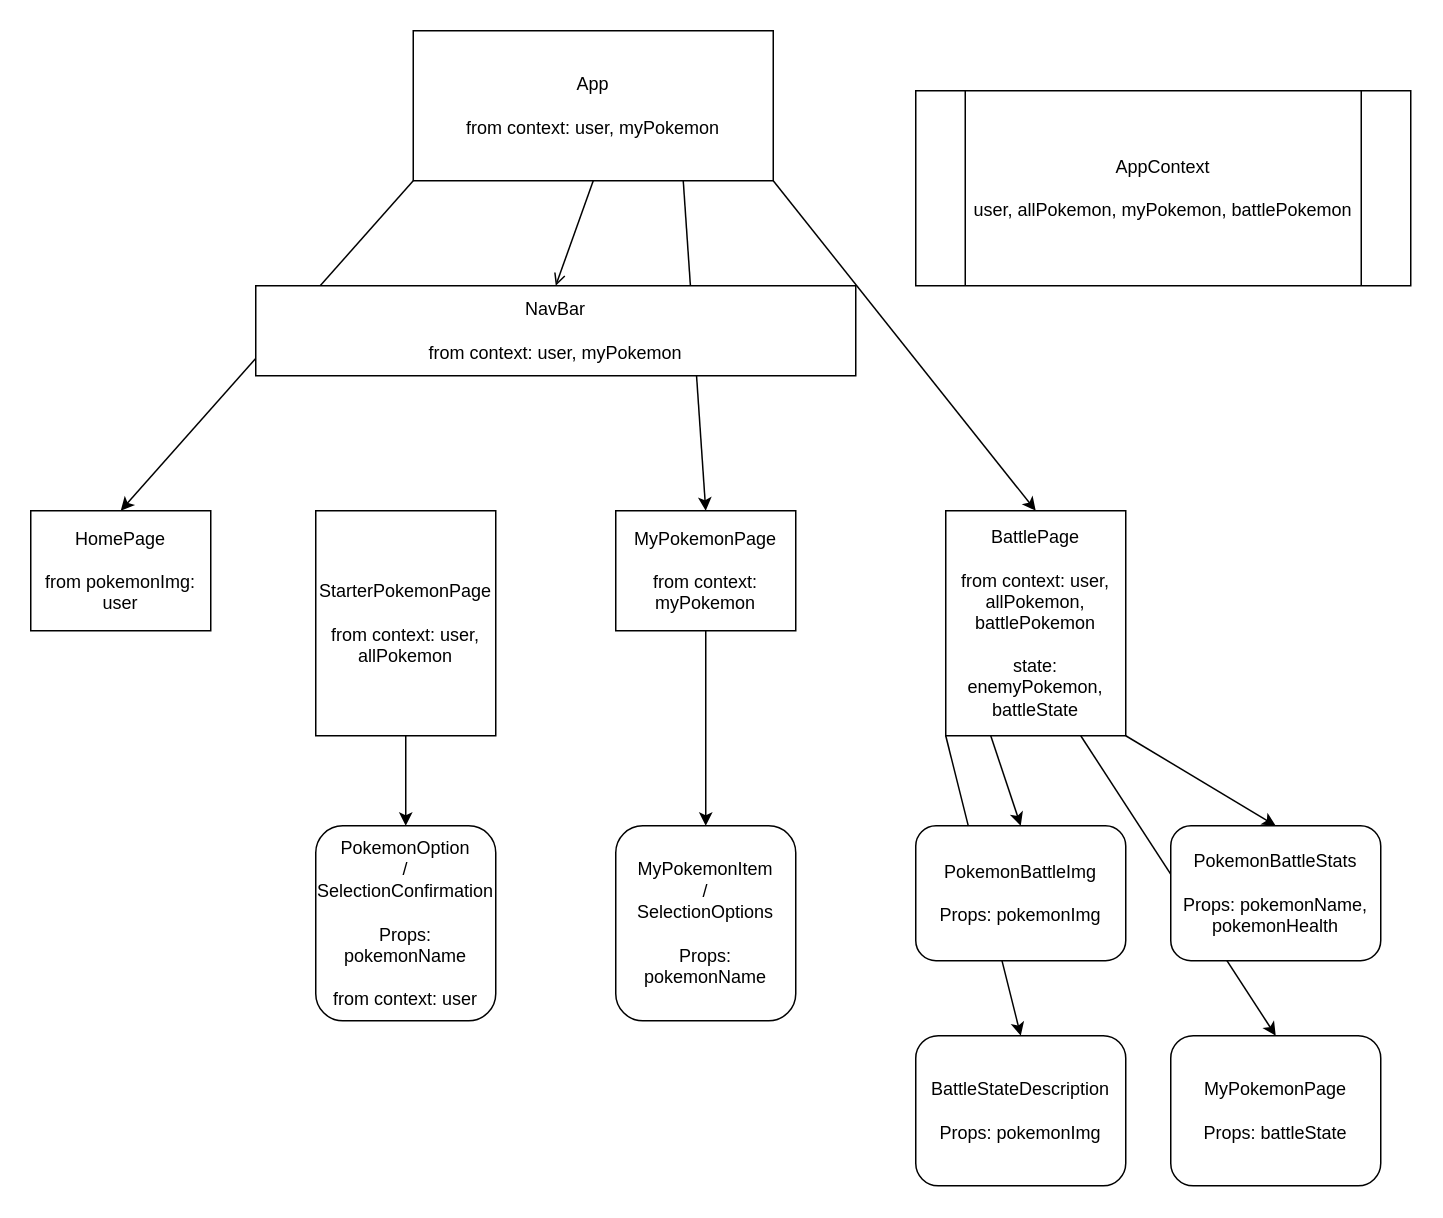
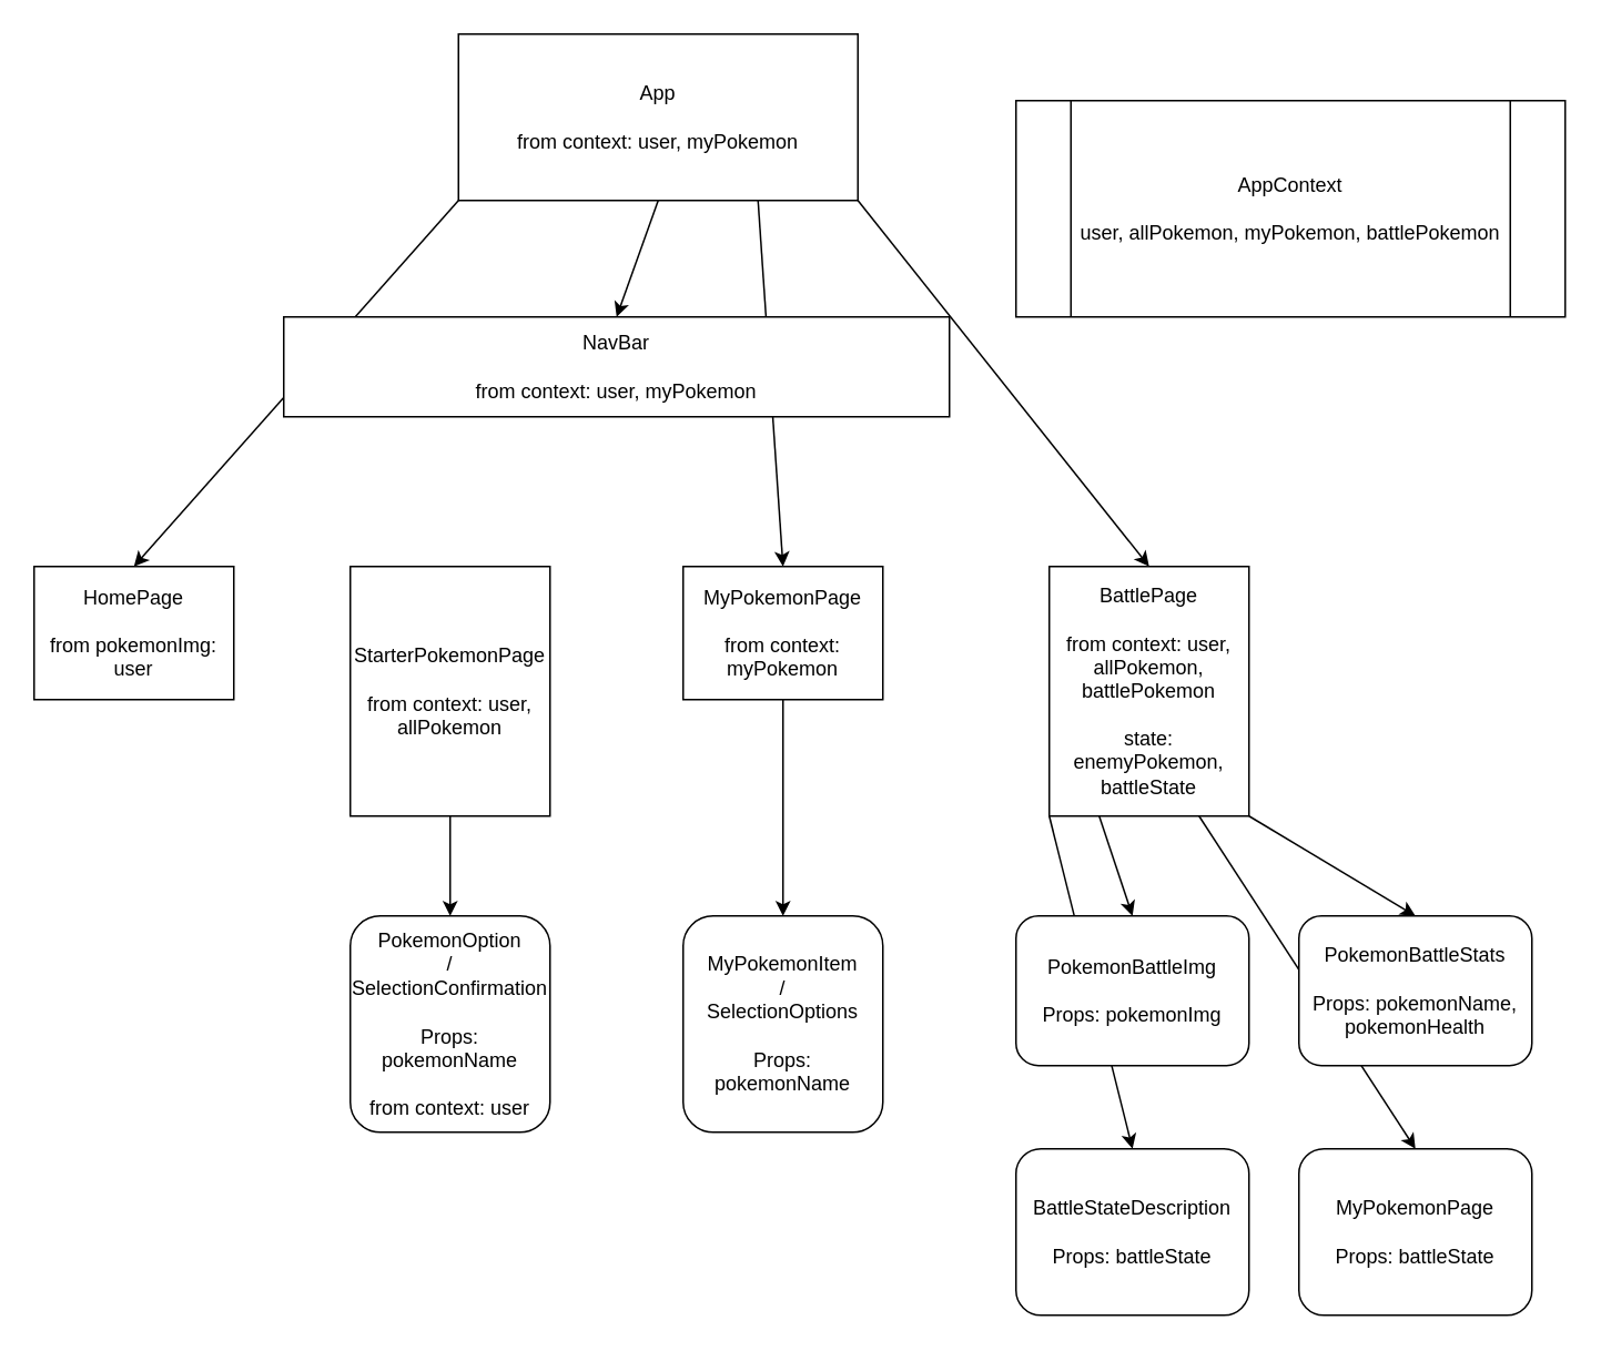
  <mxCell id="0" />
  <mxCell id="1" parent="0" />
  <mxCell id="2" style="edgeStyle=none;html=1;exitX=1;exitY=1;exitDx=0;exitDy=0;entryX=0.5;entryY=0;entryDx=0;entryDy=0;" edge="1" parent="1" source="6" target="18"><mxGeometry relative="1" as="geometry" /></mxCell>
  <mxCell id="3" style="edgeStyle=none;html=1;exitX=0.75;exitY=1;exitDx=0;exitDy=0;entryX=0.5;entryY=0;entryDx=0;entryDy=0;" edge="1" parent="1" source="6" target="13"><mxGeometry relative="1" as="geometry" /></mxCell>
- <mxCell id="4" style="edgeStyle=none;html=1;exitX=0.5;exitY=1;exitDx=0;exitDy=0;entryX=0.5;entryY=0;entryDx=0;entryDy=0;endArrow=open;" edge="1" parent="1" source="6" target="9"><mxGeometry relative="1" as="geometry" /></mxCell>
+ <mxCell id="4" style="edgeStyle=none;html=1;exitX=0.5;exitY=1;exitDx=0;exitDy=0;entryX=0.5;entryY=0;entryDx=0;entryDy=0;" edge="1" parent="1" source="6" target="9"><mxGeometry relative="1" as="geometry" /></mxCell>
  <mxCell id="5" style="edgeStyle=none;html=1;exitX=0;exitY=1;exitDx=0;exitDy=0;entryX=0.5;entryY=0;entryDx=0;entryDy=0;" edge="1" parent="1" source="6" target="8"><mxGeometry relative="1" as="geometry" /></mxCell>
  <mxCell id="6" value="App&lt;br&gt;&lt;br&gt;from context: user, myPokemon" style="rounded=0;whiteSpace=wrap;html=1;" vertex="1" parent="1"><mxGeometry x="275" width="240" height="100" as="geometry" y="20" /></mxCell>
  <mxCell id="7" value="AppContext&lt;br&gt;&lt;br&gt;user, allPokemon, myPokemon, battlePokemon" style="shape=process;whiteSpace=wrap;html=1;backgroundOutline=1;" vertex="1" parent="1"><mxGeometry x="610" y="60" width="330" height="130" as="geometry" /></mxCell>
  <mxCell id="8" value="HomePage&lt;br&gt;&lt;br&gt;from pokemonImg: user" style="rounded=0;whiteSpace=wrap;html=1;" vertex="1" parent="1"><mxGeometry x="20" y="340" width="120" height="80" as="geometry" /></mxCell>
  <mxCell id="9" value="NavBar&lt;br&gt;&lt;br&gt;from context: user, myPokemon" style="rounded=0;whiteSpace=wrap;html=1;" vertex="1" parent="1"><mxGeometry x="170" y="190" width="400" height="60" as="geometry" /></mxCell>
  <mxCell id="10" style="edgeStyle=none;html=1;exitX=0.5;exitY=1;exitDx=0;exitDy=0;entryX=0.5;entryY=0;entryDx=0;entryDy=0;" edge="1" parent="1" source="11" target="19"><mxGeometry relative="1" as="geometry" /></mxCell>
  <mxCell id="11" value="StarterPokemonPage&lt;br&gt;&lt;br&gt;from context: user, allPokemon" style="rounded=0;whiteSpace=wrap;html=1;" vertex="1" parent="1"><mxGeometry x="210" y="340" width="120" height="150" as="geometry" /></mxCell>
  <mxCell id="12" style="edgeStyle=none;html=1;exitX=0.5;exitY=1;exitDx=0;exitDy=0;entryX=0.5;entryY=0;entryDx=0;entryDy=0;" edge="1" parent="1" source="13" target="20"><mxGeometry relative="1" as="geometry" /></mxCell>
  <mxCell id="13" value="MyPokemonPage&lt;br&gt;&lt;br&gt;from context: myPokemon" style="rounded=0;whiteSpace=wrap;html=1;" vertex="1" parent="1"><mxGeometry x="410" y="340" width="120" height="80" as="geometry" /></mxCell>
  <mxCell id="14" style="edgeStyle=none;html=1;exitX=0.25;exitY=1;exitDx=0;exitDy=0;entryX=0.5;entryY=0;entryDx=0;entryDy=0;" edge="1" parent="1" source="18" target="21"><mxGeometry relative="1" as="geometry" /></mxCell>
  <mxCell id="15" style="edgeStyle=none;html=1;exitX=0;exitY=1;exitDx=0;exitDy=0;entryX=0.5;entryY=0;entryDx=0;entryDy=0;" edge="1" parent="1" source="18" target="22"><mxGeometry relative="1" as="geometry" /></mxCell>
  <mxCell id="16" style="edgeStyle=none;html=1;exitX=0.75;exitY=1;exitDx=0;exitDy=0;entryX=0.5;entryY=0;entryDx=0;entryDy=0;" edge="1" parent="1" source="18" target="24"><mxGeometry relative="1" as="geometry" /></mxCell>
  <mxCell id="17" style="edgeStyle=none;html=1;exitX=1;exitY=1;exitDx=0;exitDy=0;entryX=0.5;entryY=0;entryDx=0;entryDy=0;" edge="1" parent="1" source="18" target="23"><mxGeometry relative="1" as="geometry" /></mxCell>
  <mxCell id="18" value="BattlePage&lt;br&gt;&lt;br&gt;from context: user, allPokemon, battlePokemon&lt;br&gt;&lt;br&gt;state: enemyPokemon,&lt;br&gt;battleState" style="rounded=0;whiteSpace=wrap;html=1;" vertex="1" parent="1"><mxGeometry x="630" y="340" width="120" height="150" as="geometry" /></mxCell>
  <mxCell id="19" value="PokemonOption&lt;br&gt;/&lt;br&gt;SelectionConfirmation&lt;br&gt;&lt;br&gt;Props: pokemonName&lt;br&gt;&lt;br&gt;from context: user" style="rounded=1;whiteSpace=wrap;html=1;" vertex="1" parent="1"><mxGeometry x="210" y="550" width="120" height="130" as="geometry" /></mxCell>
  <mxCell id="20" value="MyPokemonItem&lt;br&gt;/&lt;br&gt;SelectionOptions&lt;br&gt;&lt;br&gt;Props: pokemonName" style="rounded=1;whiteSpace=wrap;html=1;" vertex="1" parent="1"><mxGeometry x="410" y="550" width="120" height="130" as="geometry" /></mxCell>
  <mxCell id="21" value="PokemonBattleImg&lt;br&gt;&lt;br&gt;Props: pokemonImg" style="rounded=1;whiteSpace=wrap;html=1;" vertex="1" parent="1"><mxGeometry x="610" y="550" width="140" height="90" as="geometry" /></mxCell>
- <mxCell id="22" value="BattleStateDescription&lt;br&gt;&lt;br&gt;Props: pokemonImg" style="rounded=1;whiteSpace=wrap;html=1;" vertex="1" parent="1"><mxGeometry x="610" y="690" width="140" height="100" as="geometry" /></mxCell>
+ <mxCell id="22" value="BattleStateDescription&lt;br&gt;&lt;br&gt;Props: battleState" style="rounded=1;whiteSpace=wrap;html=1;" vertex="1" parent="1"><mxGeometry x="610" y="690" width="140" height="100" as="geometry" /></mxCell>
  <mxCell id="23" value="PokemonBattleStats&lt;br&gt;&lt;br&gt;Props: pokemonName, pokemonHealth" style="rounded=1;whiteSpace=wrap;html=1;" vertex="1" parent="1"><mxGeometry x="780" y="550" width="140" height="90" as="geometry" /></mxCell>
  <mxCell id="24" value="MyPokemonPage&lt;br&gt;&lt;br&gt;Props: battleState" style="rounded=1;whiteSpace=wrap;html=1;" vertex="1" parent="1"><mxGeometry x="780" y="690" width="140" height="100" as="geometry" /></mxCell>
